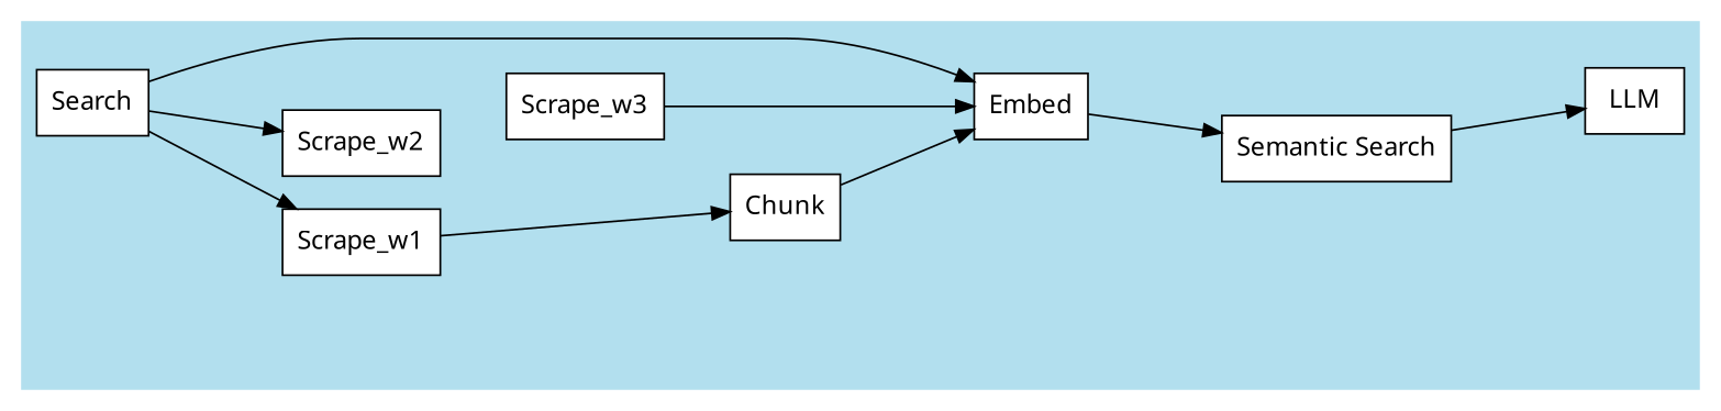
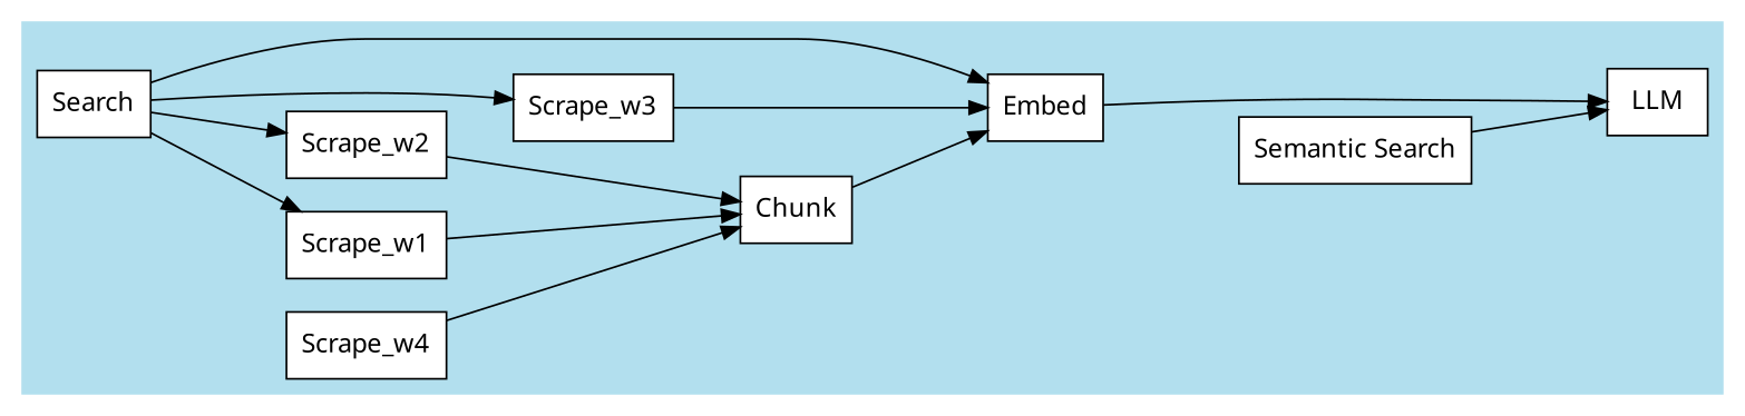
  digraph {
    color=lightblue2
    fontname=HackNerdFont
    fontsize=18
    rankdir=LR
    style=filled
    node [fillcolor=white fontname=HackNerdFont fontsize=14 shape=box style=filled]
    edge [fontname=HackNerdFont fontsize=12 minlen=2]
    Search
    Scrape_w1
    Scrape_w2
    Scrape_w3
+   Scrape_w4
    Chunk
    Embed
    "Semantic Search"
    LLM
    subgraph cluster_1 {
      Search
      Scrape_w1
      Scrape_w2
      Scrape_w3
+     Scrape_w4
      Chunk
      Embed
      "Semantic Search"
      LLM
    }
    Search -> Scrape_w1
    Search -> Scrape_w2
+   Search -> Scrape_w3
    Search -> Embed
    Scrape_w1 -> Chunk
+   Scrape_w2 -> Chunk
    Scrape_w3 -> Embed
+   Scrape_w4 -> Chunk
    Chunk -> Embed
-   Embed -> "Semantic Search"
+   Embed -> LLM
    "Semantic Search" -> LLM
  }
